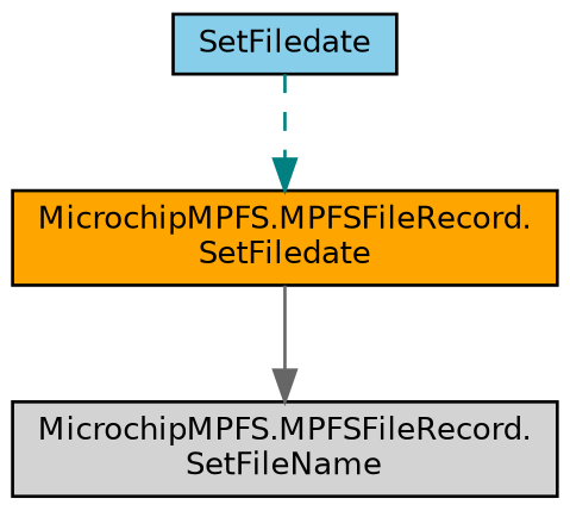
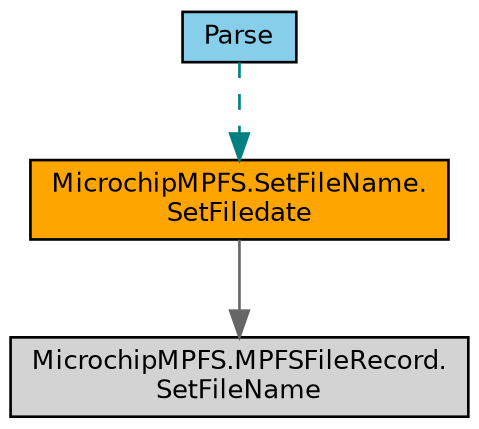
  digraph {
    rankdir=TB
    node [color=black fontname=Helvetica fontsize=10 shape=record style=filled]
    edge [fontname=Helvetica fontsize=10 labelfontname=Helvetica labelfontsize=10]
-   n1 [fillcolor=skyblue fontcolor=black height=0.2 label=SetFiledate width=0.4]
-   n2 [fillcolor=orange height=0.2 label="MicrochipMPFS.MPFSFileRecord.\lSetFiledate" width=0.4]
+   n1 [fillcolor=skyblue fontcolor=black height=0.2 label=Parse width=0.4]
+   n2 [fillcolor=orange height=0.2 label="MicrochipMPFS.SetFileName.\lSetFiledate" width=0.4]
    n3 [fillcolor=lightgrey height=0.2 label="MicrochipMPFS.MPFSFileRecord.\lSetFileName" width=0.4]
    n1 -> n2 [color=teal style=dashed]
    n2 -> n3 [color=gray40 style=solid]
  }
